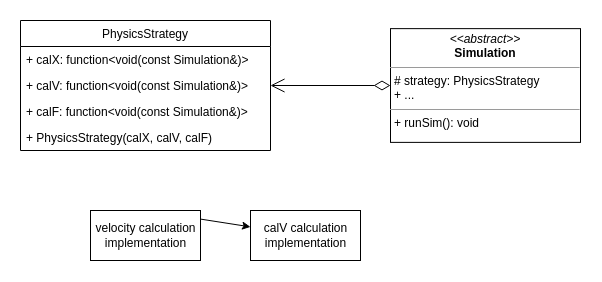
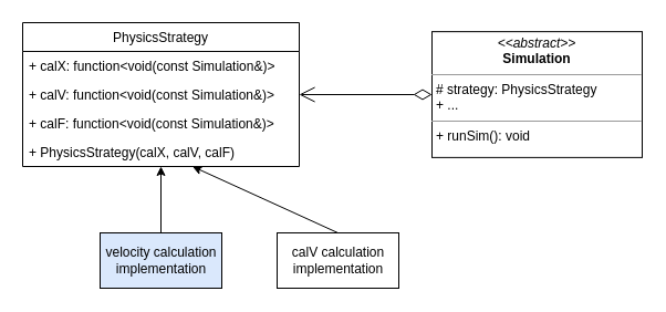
  <mxCell id="0" />
  <mxCell id="1" parent="0" />
  <mxCell id="2" value="PhysicsStrategy" style="swimlane;fontStyle=0;childLayout=stackLayout;horizontal=1;startSize=26;fillColor=none;horizontalStack=0;resizeParent=1;resizeParentMax=0;resizeLast=0;collapsible=1;marginBottom=0;" vertex="1" parent="1"><mxGeometry x="20" y="20" width="250" height="130" as="geometry" /></mxCell>
  <mxCell id="3" value="+ calX: function&lt;void(const Simulation&amp;)&gt;" style="text;strokeColor=none;fillColor=none;align=left;verticalAlign=top;spacingLeft=4;spacingRight=4;overflow=hidden;rotatable=0;points=[[0,0.5],[1,0.5]];portConstraint=eastwest;" vertex="1" parent="2"><mxGeometry y="26" width="250" height="26" as="geometry" /></mxCell>
  <mxCell id="4" value="+ calV: function&lt;void(const Simulation&amp;)&gt;" style="text;strokeColor=none;fillColor=none;align=left;verticalAlign=top;spacingLeft=4;spacingRight=4;overflow=hidden;rotatable=0;points=[[0,0.5],[1,0.5]];portConstraint=eastwest;" vertex="1" parent="2"><mxGeometry y="52" width="250" height="26" as="geometry" /></mxCell>
  <mxCell id="5" value="+ calF: function&lt;void(const Simulation&amp;)&gt;" style="text;strokeColor=none;fillColor=none;align=left;verticalAlign=top;spacingLeft=4;spacingRight=4;overflow=hidden;rotatable=0;points=[[0,0.5],[1,0.5]];portConstraint=eastwest;" vertex="1" parent="2"><mxGeometry y="78" width="250" height="26" as="geometry" /></mxCell>
  <mxCell id="6" value="+ PhysicsStrategy(calX, calV, calF)" style="text;strokeColor=none;fillColor=none;align=left;verticalAlign=top;spacingLeft=4;spacingRight=4;overflow=hidden;rotatable=0;points=[[0,0.5],[1,0.5]];portConstraint=eastwest;" vertex="1" parent="2"><mxGeometry y="104" width="250" height="26" as="geometry" /></mxCell>
+ <mxCell id="7" style="edgeStyle=none;html=1;exitX=0.5;exitY=0;exitDx=0;exitDy=0;" edge="1" parent="1" source="8" target="6"><mxGeometry relative="1" as="geometry" /></mxCell>
  <mxCell id="8" value="calV calculation&lt;br style=&quot;border-color: var(--border-color);&quot;&gt;implementation" style="html=1;" vertex="1" parent="1"><mxGeometry x="250" y="210" width="110" height="50" as="geometry" /></mxCell>
- <mxCell id="9" style="edgeStyle=none;html=1;exitX=0.5;exitY=0;exitDx=0;exitDy=0;" edge="1" parent="1" source="10" target="8"><mxGeometry relative="1" as="geometry" /></mxCell>
- <mxCell id="10" value="velocity calculation&lt;br style=&quot;border-color: var(--border-color);&quot;&gt;implementation" style="html=1;" vertex="1" parent="1"><mxGeometry x="90" y="210" width="110" height="50" as="geometry" /></mxCell>
+ <mxCell id="9" style="edgeStyle=none;html=1;exitX=0.5;exitY=0;exitDx=0;exitDy=0;" edge="1" parent="1" source="10" target="6"><mxGeometry relative="1" as="geometry" /></mxCell>
+ <mxCell id="10" value="velocity calculation&lt;br style=&quot;border-color: var(--border-color);&quot;&gt;implementation" style="html=1;fillColor=#dae8fc;" vertex="1" parent="1"><mxGeometry x="90" y="210" width="110" height="50" as="geometry" /></mxCell>
  <mxCell id="11" value="&lt;p style=&quot;margin:0px;margin-top:4px;text-align:center;&quot;&gt;&lt;i&gt;&amp;lt;&amp;lt;abstract&amp;gt;&amp;gt;&lt;/i&gt;&lt;br&gt;&lt;b&gt;Simulation&lt;/b&gt;&lt;/p&gt;&lt;hr size=&quot;1&quot;&gt;&lt;p style=&quot;margin:0px;margin-left:4px;&quot;&gt;# strategy: PhysicsStrategy&lt;/p&gt;&lt;p style=&quot;margin:0px;margin-left:4px;&quot;&gt;+ ...&lt;/p&gt;&lt;hr size=&quot;1&quot;&gt;&lt;p style=&quot;margin:0px;margin-left:4px;&quot;&gt;+ runSim(): void&lt;/p&gt;" style="verticalAlign=top;align=left;overflow=fill;fontSize=12;fontFamily=Helvetica;html=1;" vertex="1" parent="1"><mxGeometry x="390" y="28.13" width="190" height="113.75" as="geometry" /></mxCell>
  <mxCell id="12" value="" style="endArrow=open;html=1;endSize=12;startArrow=diamondThin;startSize=14;startFill=0;edgeStyle=orthogonalEdgeStyle;exitX=0;exitY=0.5;exitDx=0;exitDy=0;entryX=1;entryY=0.5;entryDx=0;entryDy=0;" edge="1" parent="1" source="11" target="4"><mxGeometry relative="1" as="geometry"><mxPoint x="270" y="160" as="sourcePoint" /><mxPoint x="330" y="150" as="targetPoint" /></mxGeometry></mxCell>
